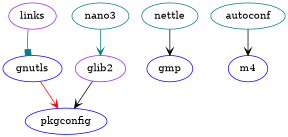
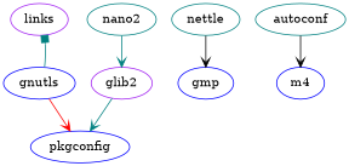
  digraph {
    node [color=blue]
    edge [arrowhead=vee color=teal]
    links [color=purple]
    gnutls
    pkgconfig
    gmp
    nettle [color=teal]
    glib2 [color=purple]
-   nano2 [color=teal label=nano3]
+   nano2 [color=teal]
    m4
    autoconf [color=teal]
-   links -> gnutls [arrowhead=box]
+   gnutls -> links [arrowhead=box]
    gnutls -> pkgconfig [color=red]
    nettle -> gmp [color=black]
-   glib2 -> pkgconfig [color=black]
+   glib2 -> pkgconfig
    nano2 -> glib2
    autoconf -> m4 [color=black]
  }
